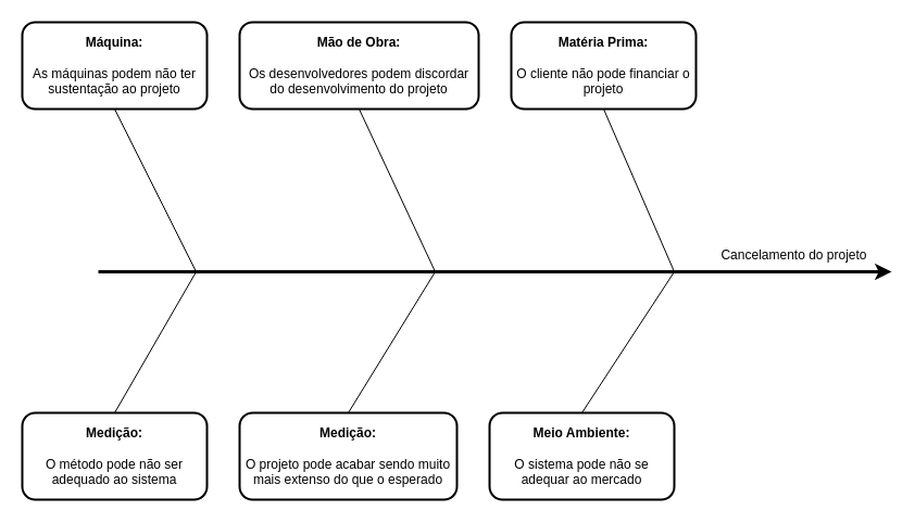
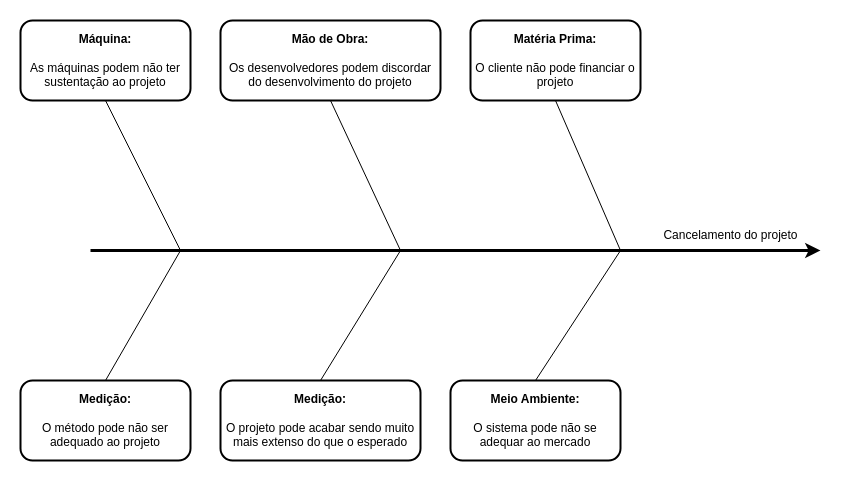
  <mxCell id="0" />
  <mxCell id="1" parent="0" />
  <mxCell id="2" style="rounded=0;orthogonalLoop=1;jettySize=auto;html=1;exitX=0.5;exitY=1;exitDx=0;exitDy=0;strokeWidth=1;endArrow=none;endFill=0;" edge="1" parent="1" source="3"><mxGeometry relative="1" as="geometry"><mxPoint x="180" y="250" as="targetPoint" /></mxGeometry></mxCell>
  <mxCell id="3" value="&lt;b&gt;Máquina:&lt;/b&gt;&lt;br&gt;&lt;br&gt;As máquinas podem não ter sustentação ao projeto" style="rounded=1;whiteSpace=wrap;html=1;strokeWidth=2;fillColor=none;" vertex="1" parent="1"><mxGeometry x="20" y="20" width="170" height="80" as="geometry" /></mxCell>
  <mxCell id="4" style="edgeStyle=none;rounded=0;orthogonalLoop=1;jettySize=auto;html=1;exitX=0.5;exitY=1;exitDx=0;exitDy=0;strokeWidth=1;endArrow=none;endFill=0;" edge="1" parent="1" source="5"><mxGeometry relative="1" as="geometry"><mxPoint x="400" y="250" as="targetPoint" /></mxGeometry></mxCell>
  <mxCell id="5" value="&lt;b&gt;Mão de Obra:&lt;/b&gt;&lt;br&gt;&lt;br&gt;Os desenvolvedores podem discordar do desenvolvimento do projeto" style="rounded=1;whiteSpace=wrap;html=1;strokeWidth=2;fillColor=none;" vertex="1" parent="1"><mxGeometry x="220" y="20" width="220" height="80" as="geometry" /></mxCell>
  <mxCell id="6" style="edgeStyle=none;rounded=0;orthogonalLoop=1;jettySize=auto;html=1;exitX=0.5;exitY=1;exitDx=0;exitDy=0;strokeWidth=1;endArrow=none;endFill=0;" edge="1" parent="1" source="7"><mxGeometry relative="1" as="geometry"><mxPoint x="620" y="250" as="targetPoint" /></mxGeometry></mxCell>
  <mxCell id="7" value="&lt;b&gt;Matéria Prima:&lt;/b&gt;&lt;br&gt;&lt;br&gt;O cliente não pode financiar o projeto" style="rounded=1;whiteSpace=wrap;html=1;strokeWidth=2;fillColor=none;" vertex="1" parent="1"><mxGeometry x="470" y="20" width="170" height="80" as="geometry" /></mxCell>
  <mxCell id="8" style="edgeStyle=none;rounded=0;orthogonalLoop=1;jettySize=auto;html=1;exitX=0.5;exitY=0;exitDx=0;exitDy=0;strokeWidth=1;endArrow=none;endFill=0;" edge="1" parent="1" source="9"><mxGeometry relative="1" as="geometry"><mxPoint x="180" y="250" as="targetPoint" /></mxGeometry></mxCell>
- <mxCell id="9" value="&lt;b&gt;Medição:&lt;/b&gt;&lt;br&gt;&lt;br&gt;O método pode não ser adequado ao sistema" style="rounded=1;whiteSpace=wrap;html=1;strokeWidth=2;fillColor=none;" vertex="1" parent="1"><mxGeometry x="20" y="380" width="170" height="80" as="geometry" /></mxCell>
+ <mxCell id="9" value="&lt;b&gt;Medição:&lt;/b&gt;&lt;br&gt;&lt;br&gt;O método pode não ser adequado ao projeto" style="rounded=1;whiteSpace=wrap;html=1;strokeWidth=2;fillColor=none;" vertex="1" parent="1"><mxGeometry x="20" y="380" width="170" height="80" as="geometry" /></mxCell>
  <mxCell id="10" style="edgeStyle=none;rounded=0;orthogonalLoop=1;jettySize=auto;html=1;exitX=0.5;exitY=0;exitDx=0;exitDy=0;strokeWidth=1;endArrow=none;endFill=0;" edge="1" parent="1" source="11"><mxGeometry relative="1" as="geometry"><mxPoint x="400" y="250" as="targetPoint" /></mxGeometry></mxCell>
  <mxCell id="11" value="&lt;b&gt;Medição:&lt;/b&gt;&lt;br&gt;&lt;br&gt;O projeto pode acabar sendo muito mais extenso do que o esperado" style="rounded=1;whiteSpace=wrap;html=1;strokeWidth=2;fillColor=none;" vertex="1" parent="1"><mxGeometry x="220" y="380" width="200" height="80" as="geometry" /></mxCell>
  <mxCell id="12" style="edgeStyle=none;rounded=0;orthogonalLoop=1;jettySize=auto;html=1;exitX=0.5;exitY=0;exitDx=0;exitDy=0;strokeWidth=1;endArrow=none;endFill=0;" edge="1" parent="1" source="13"><mxGeometry relative="1" as="geometry"><mxPoint x="620" y="250" as="targetPoint" /></mxGeometry></mxCell>
  <mxCell id="13" value="&lt;b&gt;Meio Ambiente:&lt;/b&gt;&lt;br&gt;&lt;br&gt;O sistema pode não se adequar ao mercado" style="rounded=1;whiteSpace=wrap;html=1;strokeWidth=2;fillColor=none;" vertex="1" parent="1"><mxGeometry x="450" y="380" width="170" height="80" as="geometry" /></mxCell>
  <mxCell id="14" value="" style="endArrow=classic;html=1;rounded=0;strokeWidth=3;" edge="1" parent="1"><mxGeometry width="50" height="50" relative="1" as="geometry"><mxPoint x="90" y="250" as="sourcePoint" /><mxPoint x="820" y="250" as="targetPoint" /></mxGeometry></mxCell>
  <mxCell id="15" value="Cancelamento do projeto" style="text;html=1;align=center;verticalAlign=middle;resizable=0;points=[];autosize=1;strokeColor=none;fillColor=none;" vertex="1" parent="1"><mxGeometry x="650" y="220" width="160" height="30" as="geometry" /></mxCell>
